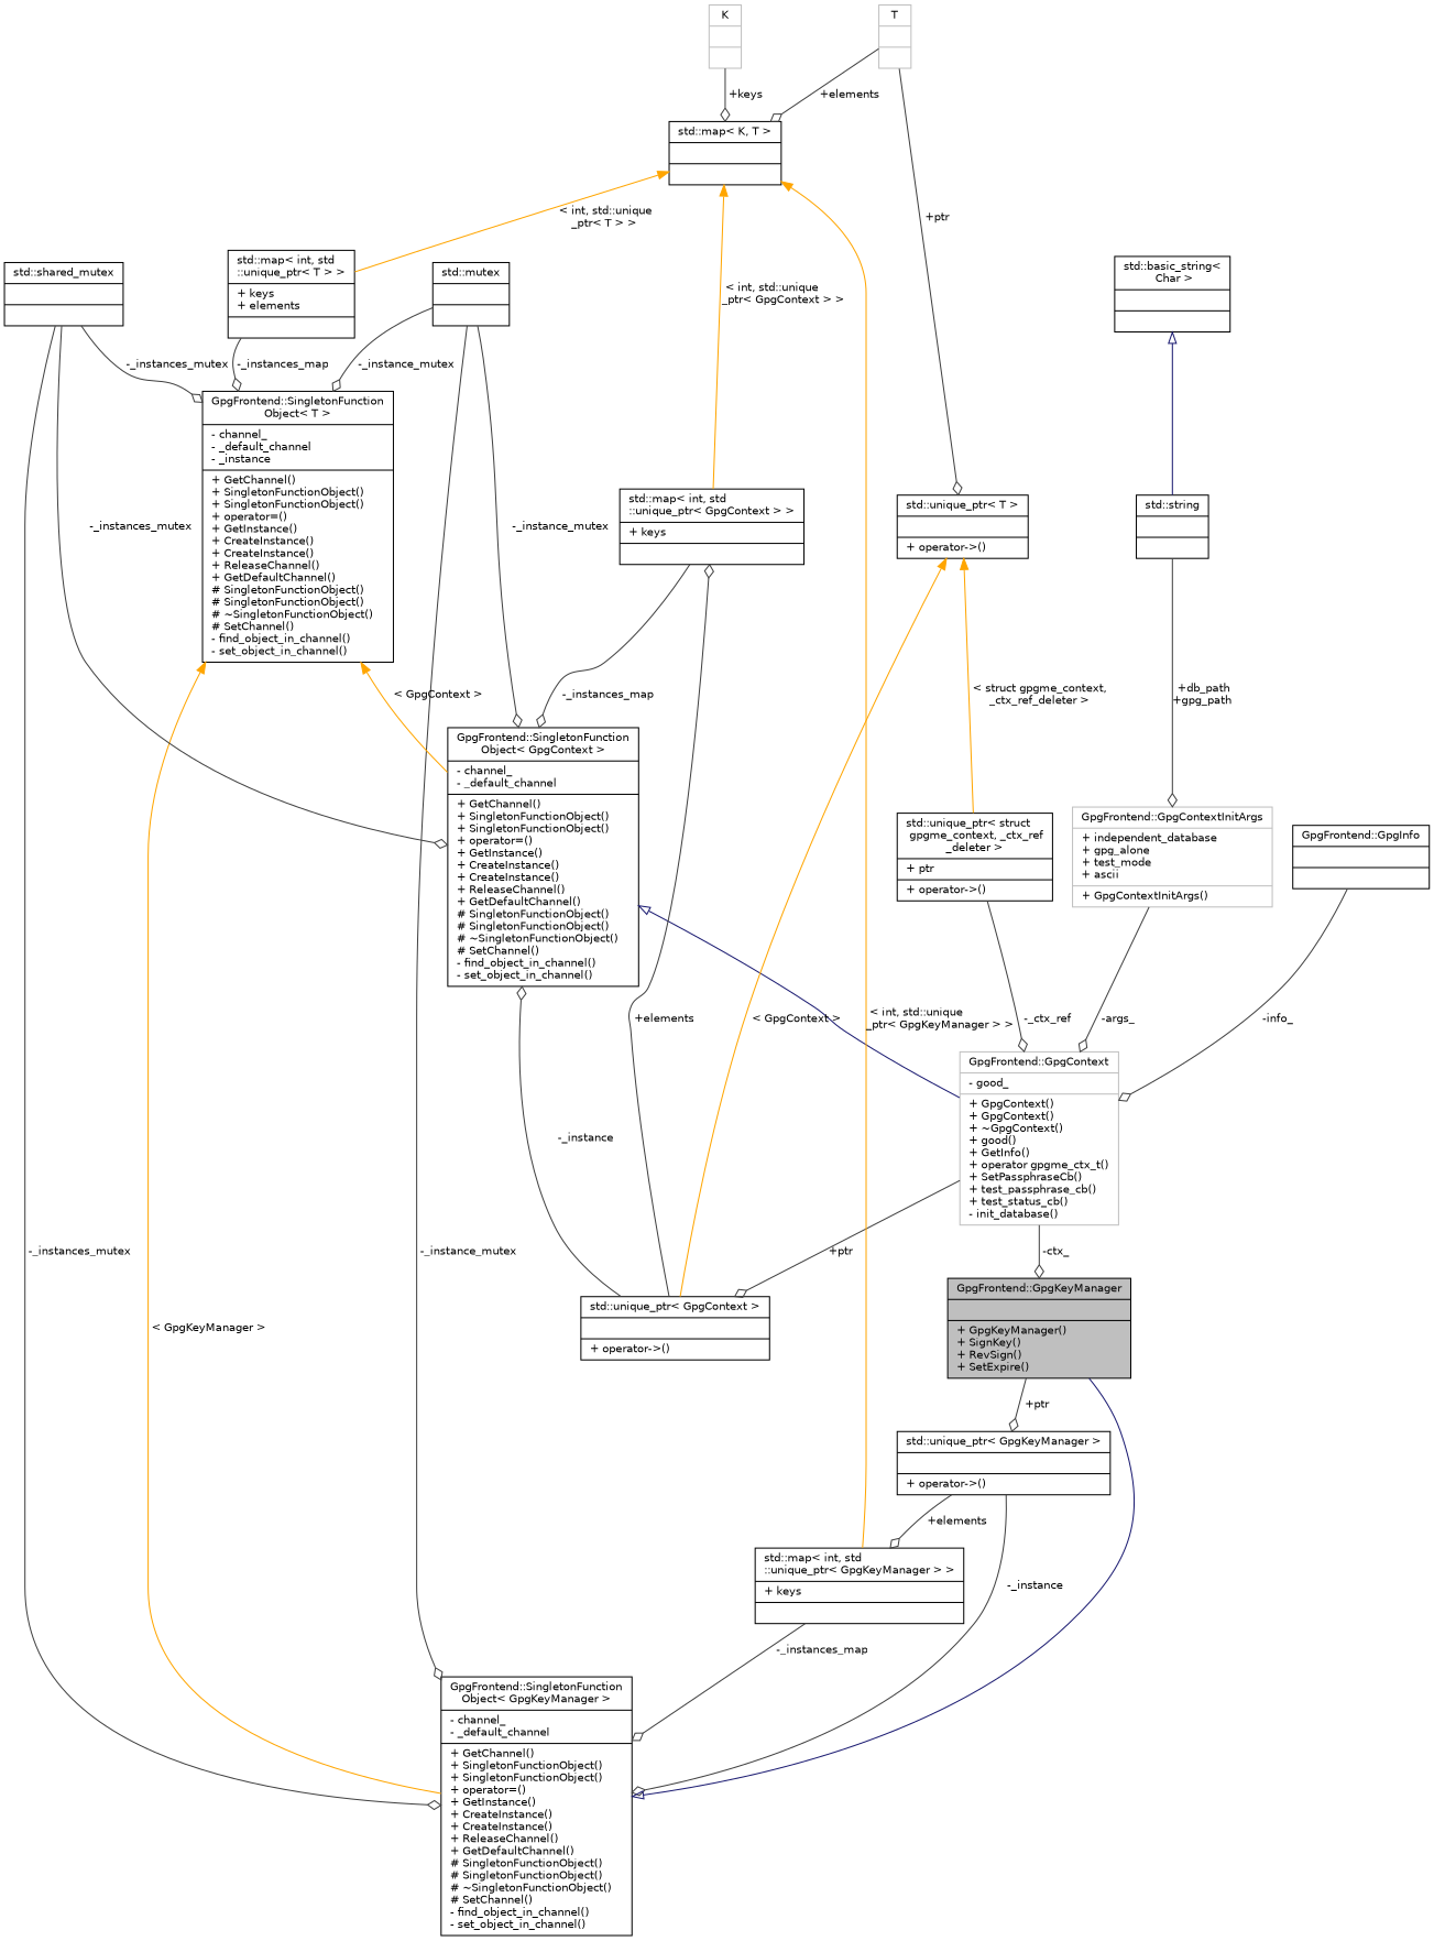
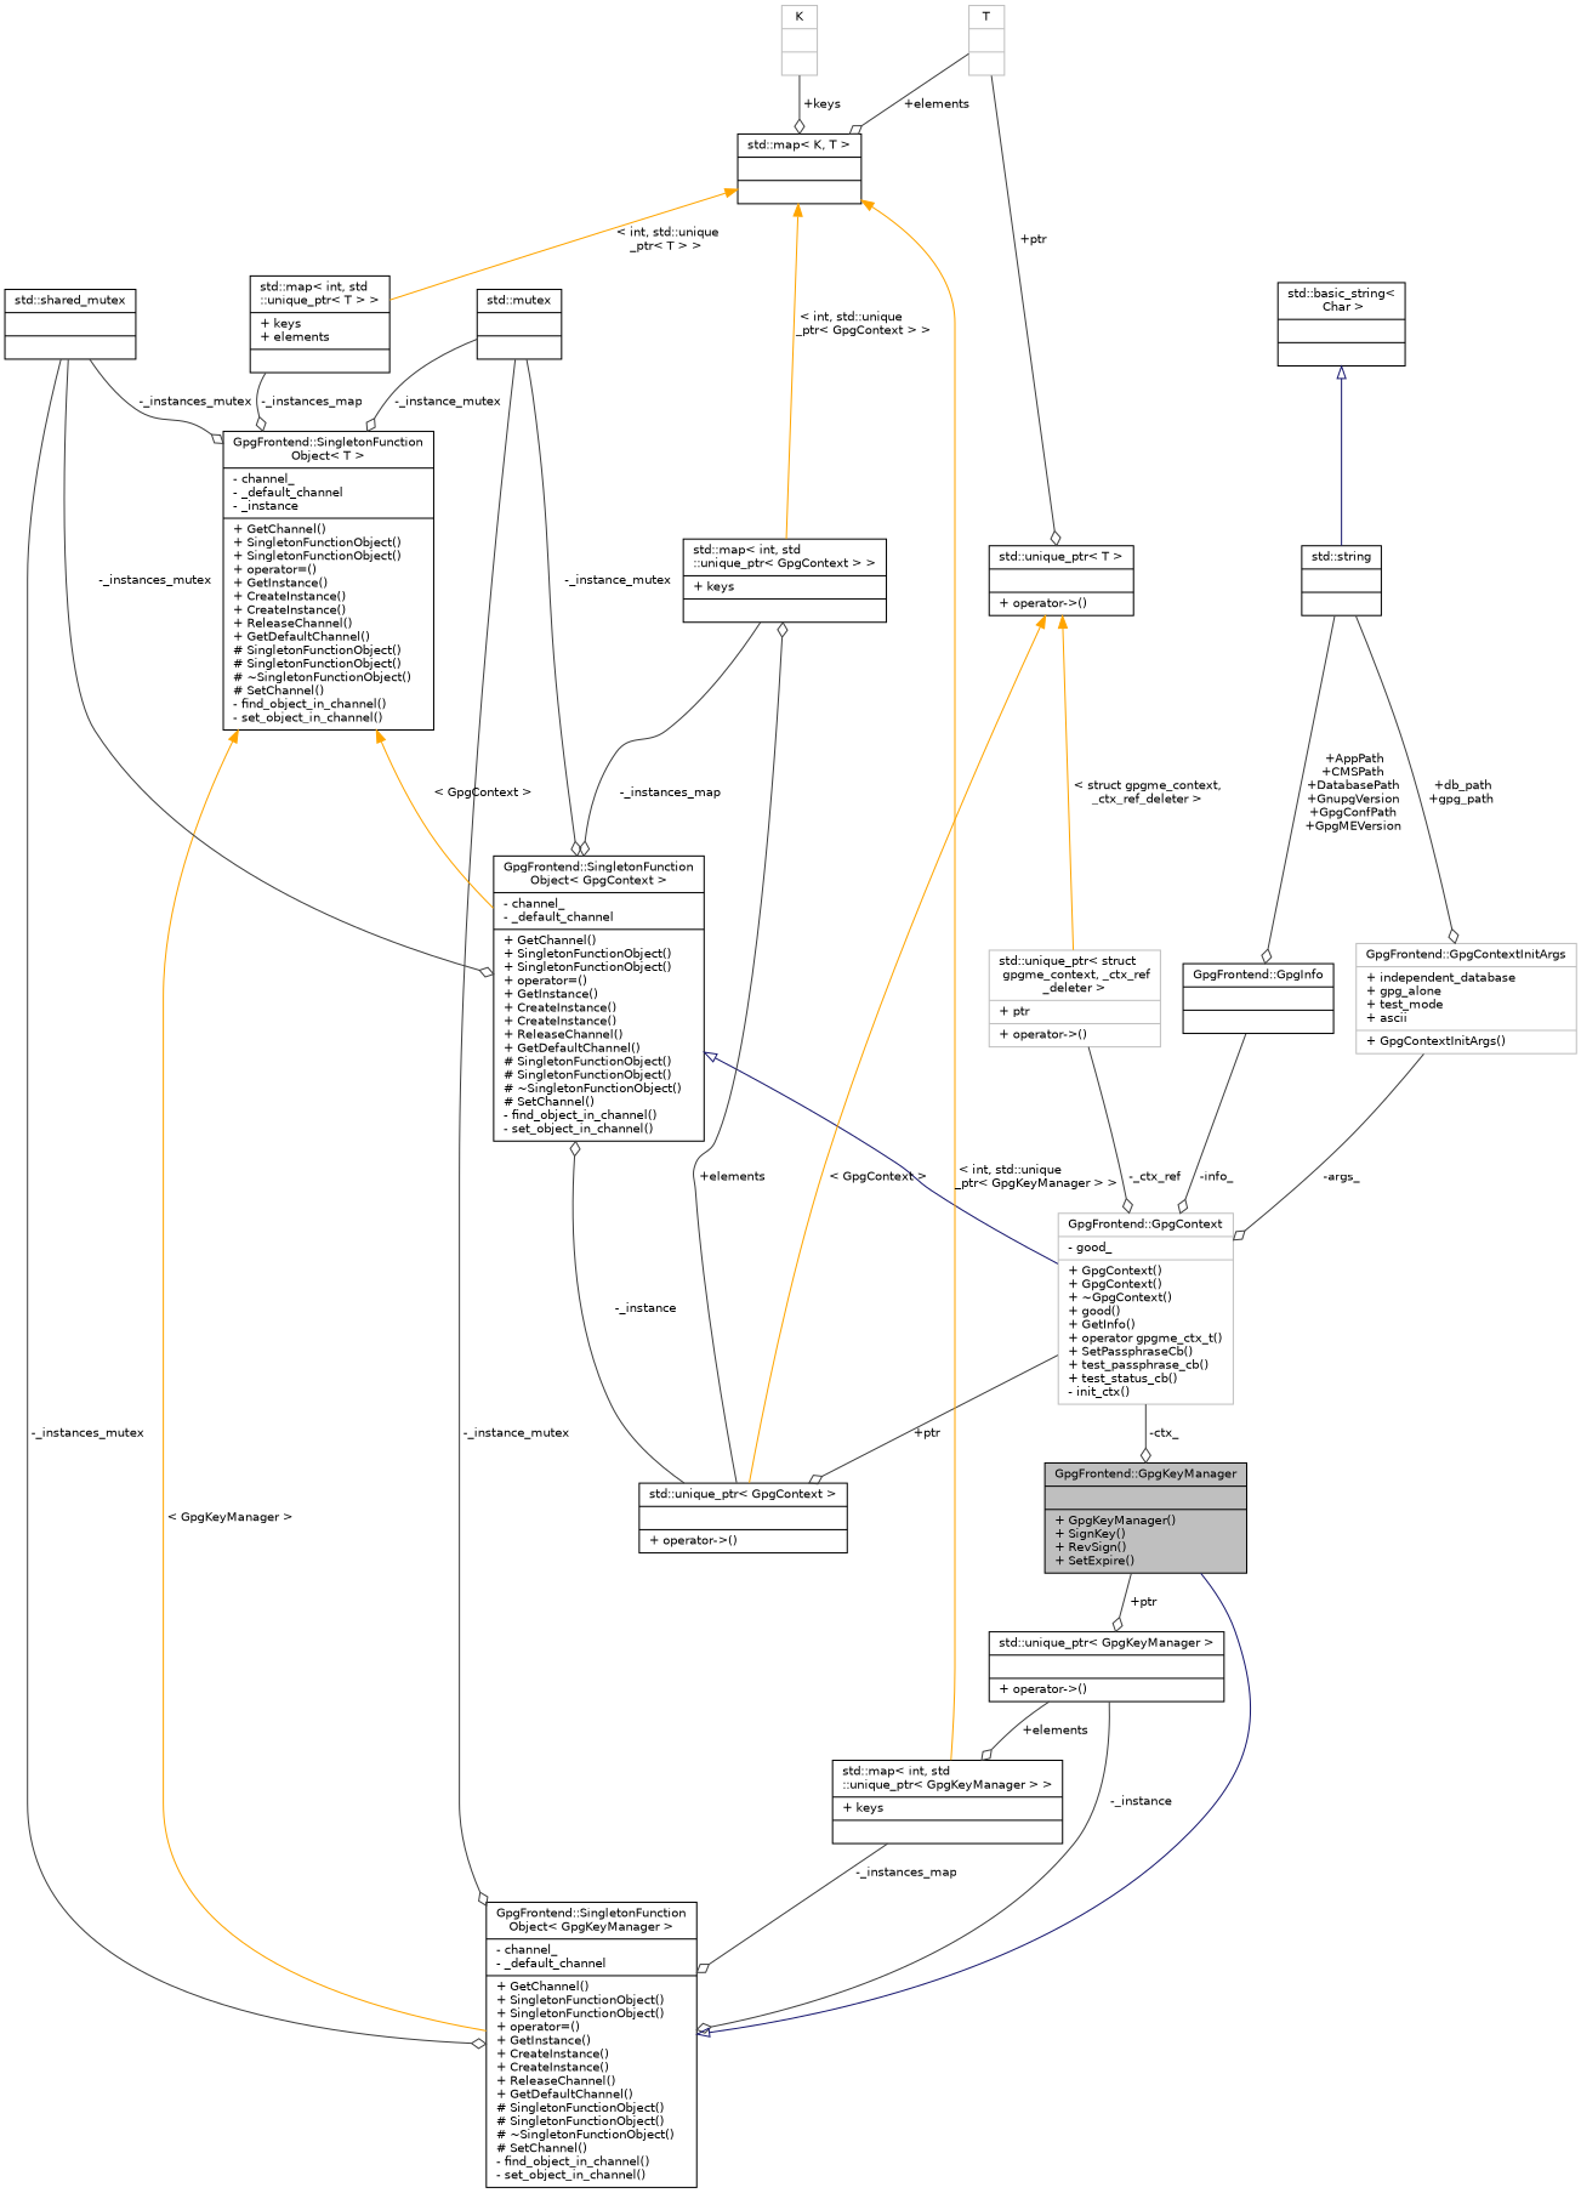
  digraph {
    node [color=black fillcolor=white fontname=Helvetica fontsize=10 shape=record style=filled]
    edge [arrowhead=odiamond color=grey25 fontname=Helvetica fontsize=10 labelfontname=Helvetica labelfontsize=10 style=solid]
    n1 [fillcolor=grey75 fontcolor=black height=0.2 label="{GpgFrontend::GpgKeyManager\n||+ GpgKeyManager()\l+ SignKey()\l+ RevSign()\l+ SetExpire()\l}" width=0.4]
    n2 [height=0.2 label="{std::unique_ptr\< GpgKeyManager \>\n||+ operator-\>()\l}" width=0.4]
    n3 [height=0.2 label="{GpgFrontend::SingletonFunction\lObject\< GpgKeyManager \>\n|- channel_\l- _default_channel\l|+ GetChannel()\l+ SingletonFunctionObject()\l+ SingletonFunctionObject()\l+ operator=()\l+ GetInstance()\l+ CreateInstance()\l+ CreateInstance()\l+ ReleaseChannel()\l+ GetDefaultChannel()\l# SingletonFunctionObject()\l# SingletonFunctionObject()\l# ~SingletonFunctionObject()\l# SetChannel()\l- find_object_in_channel()\l- set_object_in_channel()\l}" width=0.4]
    n4 [height=0.2 label="{std::map\< int, std\l::unique_ptr\< GpgKeyManager \> \>\n|+ keys\l|}" width=0.4]
    n5 [height=0.2 label="{std::mutex\n||}" width=0.4]
    n6 [height=0.2 label="{GpgFrontend::SingletonFunction\lObject\< T \>\n|- channel_\l- _default_channel\l- _instance\l|+ GetChannel()\l+ SingletonFunctionObject()\l+ SingletonFunctionObject()\l+ operator=()\l+ GetInstance()\l+ CreateInstance()\l+ CreateInstance()\l+ ReleaseChannel()\l+ GetDefaultChannel()\l# SingletonFunctionObject()\l# SingletonFunctionObject()\l# ~SingletonFunctionObject()\l# SetChannel()\l- find_object_in_channel()\l- set_object_in_channel()\l}" width=0.4]
    n7 [height=0.2 label="{GpgFrontend::SingletonFunction\lObject\< GpgContext \>\n|- channel_\l- _default_channel\l|+ GetChannel()\l+ SingletonFunctionObject()\l+ SingletonFunctionObject()\l+ operator=()\l+ GetInstance()\l+ CreateInstance()\l+ CreateInstance()\l+ ReleaseChannel()\l+ GetDefaultChannel()\l# SingletonFunctionObject()\l# SingletonFunctionObject()\l# ~SingletonFunctionObject()\l# SetChannel()\l- find_object_in_channel()\l- set_object_in_channel()\l}" width=0.4]
-   n8 [color=grey75 height=0.2 label="{GpgFrontend::GpgContext\n|- good_\l|+ GpgContext()\l+ GpgContext()\l+ ~GpgContext()\l+ good()\l+ GetInfo()\l+ operator gpgme_ctx_t()\l+ SetPassphraseCb()\l+ test_passphrase_cb()\l+ test_status_cb()\l- init_database()\l}" width=0.4]
+   n8 [color=grey75 height=0.2 label="{GpgFrontend::GpgContext\n|- good_\l|+ GpgContext()\l+ GpgContext()\l+ ~GpgContext()\l+ good()\l+ GetInfo()\l+ operator gpgme_ctx_t()\l+ SetPassphraseCb()\l+ test_passphrase_cb()\l+ test_status_cb()\l- init_ctx()\l}" width=0.4]
    n9 [height=0.2 label="{std::shared_mutex\n||}" width=0.4]
    n10 [height=0.2 label="{std::unique_ptr\< T \>\n||+ operator-\>()\l}" width=0.4]
    n11 [height=0.2 label="{std::unique_ptr\< GpgContext \>\n||+ operator-\>()\l}" width=0.4]
-   n12 [height=0.2 label="{std::unique_ptr\< struct\l gpgme_context, _ctx_ref\l_deleter \>\n|+ ptr\l|+ operator-\>()\l}" width=0.4]
+   n12 [color=grey75 height=0.2 label="{std::unique_ptr\< struct\l gpgme_context, _ctx_ref\l_deleter \>\n|+ ptr\l|+ operator-\>()\l}" width=0.4]
    n13 [height=0.2 label="{std::map\< int, std\l::unique_ptr\< GpgContext \> \>\n|+ keys\l|}" width=0.4]
    n14 [color=grey75 height=0.2 label="{T\n||}" width=0.4]
    n15 [height=0.2 label="{std::map\< K, T \>\n||}" width=0.4]
    n16 [height=0.2 label="{std::map\< int, std\l::unique_ptr\< T \> \>\n|+ keys\l+ elements\l|}" width=0.4]
    n17 [color=grey75 height=0.2 label="{K\n||}" width=0.4]
    n18 [height=0.2 label="{GpgFrontend::GpgInfo\n||}" width=0.4]
    n19 [height=0.2 label="{std::string\n||}" width=0.4]
    n20 [color=grey75 height=0.2 label="{GpgFrontend::GpgContextInitArgs\n|+ independent_database\l+ gpg_alone\l+ test_mode\l+ ascii\l|+ GpgContextInitArgs()\l}" width=0.4]
    n21 [height=0.2 label="{std::basic_string\<\l Char \>\n||}" width=0.4]
    n1 -> n2 [label=" +ptr"]
    n2 -> n3 [label=" -_instance"]
    n2 -> n4 [label=" +elements"]
    n3 -> n1 [arrowtail=onormal color=midnightblue dir=back arrowhead=""]
    n4 -> n3 [label=" -_instances_map"]
    n5 -> n3 [label=" -_instance_mutex"]
    n5 -> n6 [label=" -_instance_mutex"]
    n5 -> n7 [label=" -_instance_mutex"]
    n6 -> n3 [color=orange dir=back label=" \< GpgKeyManager \>" arrowhead=""]
    n6 -> n7 [color=orange dir=back label=" \< GpgContext \>" arrowhead=""]
    n7 -> n8 [arrowtail=onormal color=midnightblue dir=back arrowhead=""]
    n8 -> n1 [label=" -ctx_"]
    n8 -> n11 [label=" +ptr"]
    n9 -> n3 [label=" -_instances_mutex"]
    n9 -> n6 [label=" -_instances_mutex"]
    n9 -> n7 [label=" -_instances_mutex"]
    n10 -> n11 [color=orange dir=back label=" \< GpgContext \>" arrowhead=""]
    n10 -> n12 [color=orange dir=back label=" \< struct gpgme_context,\l _ctx_ref_deleter \>" arrowhead=""]
    n11 -> n7 [label=" -_instance"]
    n11 -> n13 [label=" +elements"]
    n12 -> n8 [label=" -_ctx_ref"]
    n13 -> n7 [label=" -_instances_map"]
    n14 -> n10 [label=" +ptr"]
    n14 -> n15 [label=" +elements"]
    n15 -> n4 [color=orange dir=back label=" \< int, std::unique\l_ptr\< GpgKeyManager \> \>" arrowhead=""]
    n15 -> n13 [color=orange dir=back label=" \< int, std::unique\l_ptr\< GpgContext \> \>" arrowhead=""]
    n15 -> n16 [color=orange dir=back label=" \< int, std::unique\l_ptr\< T \> \>" arrowhead=""]
    n16 -> n6 [label=" -_instances_map"]
    n17 -> n15 [label=" +keys"]
    n18 -> n8 [label=" -info_"]
+   n19 -> n18 [label=" +AppPath\n+CMSPath\n+DatabasePath\n+GnupgVersion\n+GpgConfPath\n+GpgMEVersion"]
    n19 -> n20 [label=" +db_path\n+gpg_path"]
    n20 -> n8 [label=" -args_"]
    n21 -> n19 [arrowtail=onormal color=midnightblue dir=back arrowhead=""]
  }
